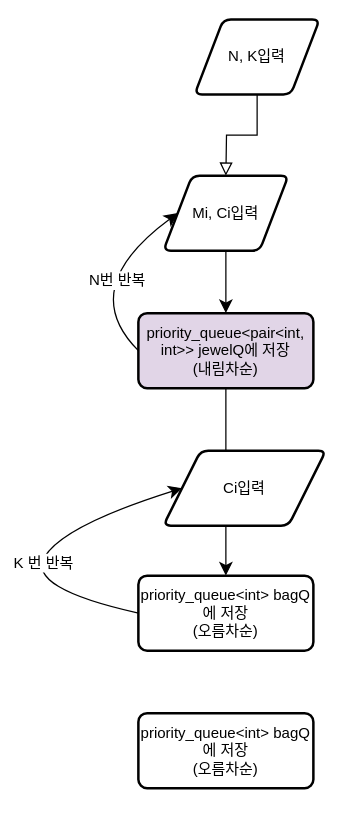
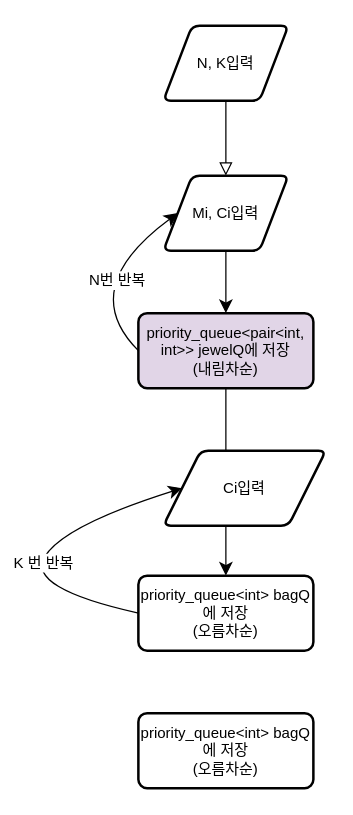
  <mxCell id="0" />
  <mxCell id="1" parent="0" />
  <mxCell id="2" value="" style="rounded=0;html=1;jettySize=auto;orthogonalLoop=1;fontSize=11;endArrow=block;endFill=0;endSize=8;strokeWidth=1;shadow=0;labelBackgroundColor=none;edgeStyle=orthogonalEdgeStyle;exitX=0.5;exitY=1;exitDx=0;exitDy=0;" parent="1" source="3" edge="1"><mxGeometry relative="1" as="geometry"><mxPoint x="190" y="80" as="sourcePoint" /><mxPoint x="180" y="140" as="targetPoint" /></mxGeometry></mxCell>
- <mxCell id="3" value="N, K입력" style="shape=parallelogram;html=1;strokeWidth=2;perimeter=parallelogramPerimeter;whiteSpace=wrap;rounded=1;arcSize=12;size=0.23;" vertex="1" parent="1"><mxGeometry x="155" y="15" width="100" height="60" as="geometry" /></mxCell>
+ <mxCell id="3" value="N, K입력" style="shape=parallelogram;html=1;strokeWidth=2;perimeter=parallelogramPerimeter;whiteSpace=wrap;rounded=1;arcSize=12;size=0.23;" vertex="1" parent="1"><mxGeometry x="130" y="20" width="100" height="60" as="geometry" /></mxCell>
  <mxCell id="4" value="Mi, Ci입력" style="shape=parallelogram;html=1;strokeWidth=2;perimeter=parallelogramPerimeter;whiteSpace=wrap;rounded=1;arcSize=12;size=0.23;" vertex="1" parent="1"><mxGeometry x="130" y="140" width="100" height="60" as="geometry" /></mxCell>
  <mxCell id="5" style="edgeStyle=none;curved=1;rounded=0;orthogonalLoop=1;jettySize=auto;html=1;entryX=0.5;entryY=0;entryDx=0;entryDy=0;fontSize=12;startSize=8;endSize=8;" edge="1" parent="1" source="4" target="4"><mxGeometry relative="1" as="geometry" /></mxCell>
  <mxCell id="6" value="" style="endArrow=classic;html=1;rounded=0;fontSize=12;startSize=8;endSize=8;curved=1;exitX=0.5;exitY=1;exitDx=0;exitDy=0;" edge="1" parent="1" source="4" target="8"><mxGeometry width="50" height="50" relative="1" as="geometry"><mxPoint x="220" y="420" as="sourcePoint" /><mxPoint x="180" y="260" as="targetPoint" /></mxGeometry></mxCell>
  <mxCell id="7" value="" style="edgeStyle=none;curved=1;rounded=0;orthogonalLoop=1;jettySize=auto;html=1;fontSize=12;startSize=8;endSize=8;" edge="1" parent="1" source="8" target="14"><mxGeometry relative="1" as="geometry" /></mxCell>
  <mxCell id="8" value="priority_queue&amp;lt;pair&amp;lt;int, int&amp;gt;&amp;gt; jewelQ에 저장&lt;div&gt;(내림차순)&lt;/div&gt;" style="rounded=1;whiteSpace=wrap;html=1;absoluteArcSize=1;arcSize=14;strokeWidth=2;fillColor=#e1d5e7;" vertex="1" parent="1"><mxGeometry x="110" y="250" width="140" height="60" as="geometry" /></mxCell>
  <mxCell id="9" value="" style="endArrow=classic;html=1;rounded=0;fontSize=12;startSize=8;endSize=8;curved=1;exitX=0;exitY=0.5;exitDx=0;exitDy=0;entryX=0;entryY=0.5;entryDx=0;entryDy=0;" edge="1" parent="1" source="8" target="4"><mxGeometry width="50" height="50" relative="1" as="geometry"><mxPoint x="220" y="420" as="sourcePoint" /><mxPoint x="270" y="370" as="targetPoint" /><Array as="points"><mxPoint x="60" y="230" /></Array></mxGeometry></mxCell>
  <mxCell id="10" value="N번 반복" style="edgeLabel;html=1;align=center;verticalAlign=middle;resizable=0;points=[];fontSize=12;" vertex="1" connectable="0" parent="9"><mxGeometry x="0.18" y="-14" relative="1" as="geometry"><mxPoint as="offset" /></mxGeometry></mxCell>
  <mxCell id="11" value="Ci입력" style="shape=parallelogram;html=1;strokeWidth=2;perimeter=parallelogramPerimeter;whiteSpace=wrap;rounded=1;arcSize=12;size=0.23;" vertex="1" parent="1"><mxGeometry x="130" y="360" width="130" height="60" as="geometry" /></mxCell>
  <mxCell id="12" value="" style="edgeStyle=none;curved=1;rounded=0;orthogonalLoop=1;jettySize=auto;html=1;fontSize=12;startSize=8;endSize=8;exitX=0;exitY=0.5;exitDx=0;exitDy=0;entryX=0;entryY=0.5;entryDx=0;entryDy=0;" edge="1" parent="1" source="14" target="11"><mxGeometry relative="1" as="geometry"><mxPoint x="10" y="420" as="targetPoint" /><Array as="points"><mxPoint x="20" y="470" /><mxPoint x="50" y="420" /></Array></mxGeometry></mxCell>
  <mxCell id="13" value="K 번 반복" style="edgeLabel;html=1;align=center;verticalAlign=middle;resizable=0;points=[];fontSize=12;" vertex="1" connectable="0" parent="12"><mxGeometry x="-0.067" y="-1" relative="1" as="geometry"><mxPoint as="offset" /></mxGeometry></mxCell>
  <mxCell id="14" value="priority_queue&amp;lt;int&amp;gt; bagQ에 저장&lt;div&gt;(오름차순)&lt;/div&gt;" style="rounded=1;whiteSpace=wrap;html=1;absoluteArcSize=1;arcSize=14;strokeWidth=2;" vertex="1" parent="1"><mxGeometry x="110" y="460" width="140" height="60" as="geometry" /></mxCell>
  <mxCell id="15" value="priority_queue&amp;lt;int&amp;gt; bagQ에 저장&lt;div&gt;(오름차순)&lt;/div&gt;" style="rounded=1;whiteSpace=wrap;html=1;absoluteArcSize=1;arcSize=14;strokeWidth=2;" vertex="1" parent="1"><mxGeometry x="110" y="570" width="140" height="60" as="geometry" /></mxCell>
